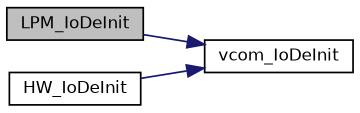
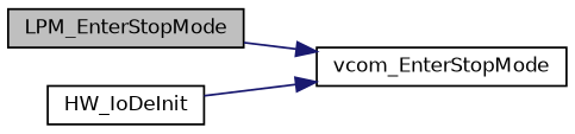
  digraph {
    rankdir=LR
    node [color=black fillcolor=white fontname=Helvetica fontsize=10 shape=record style=filled]
    edge [color=midnightblue fontname=Helvetica fontsize=10 labelfontname=Helvetica labelfontsize=10 style=solid]
-   n1 [fillcolor=grey75 fontcolor=black height=0.2 label=LPM_IoDeInit width=0.4]
-   n2 [height=0.2 label=vcom_IoDeInit width=0.4]
+   n1 [fillcolor=grey75 fontcolor=black height=0.2 label=LPM_EnterStopMode width=0.4]
+   n2 [height=0.2 label=vcom_EnterStopMode width=0.4]
    n3 [height=0.2 label=HW_IoDeInit width=0.4]
    n1 -> n2
    n3 -> n2
  }
